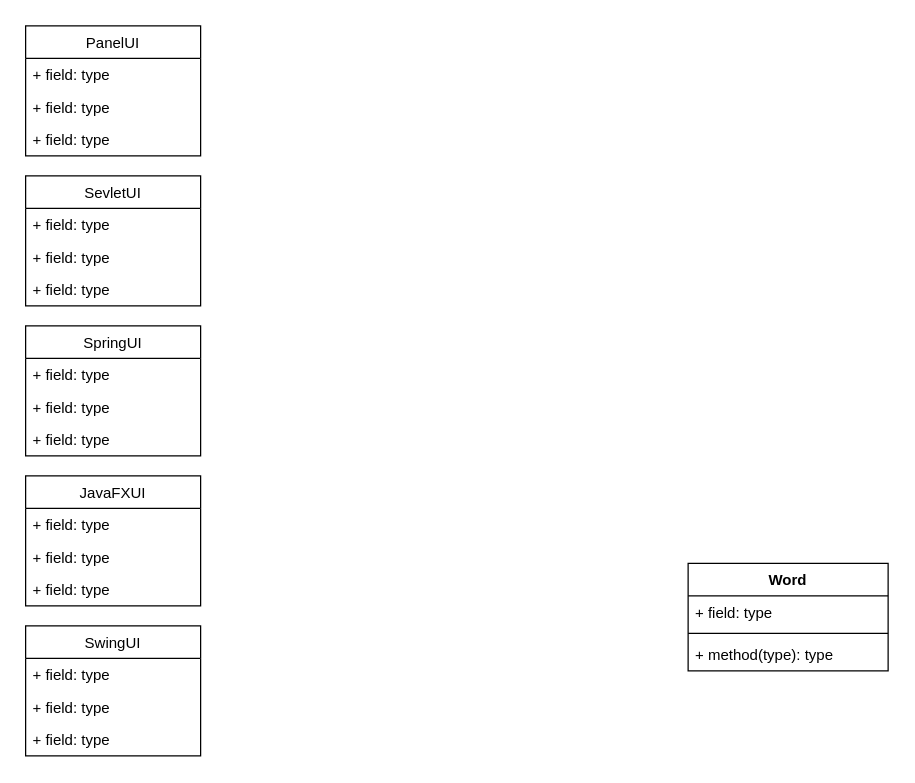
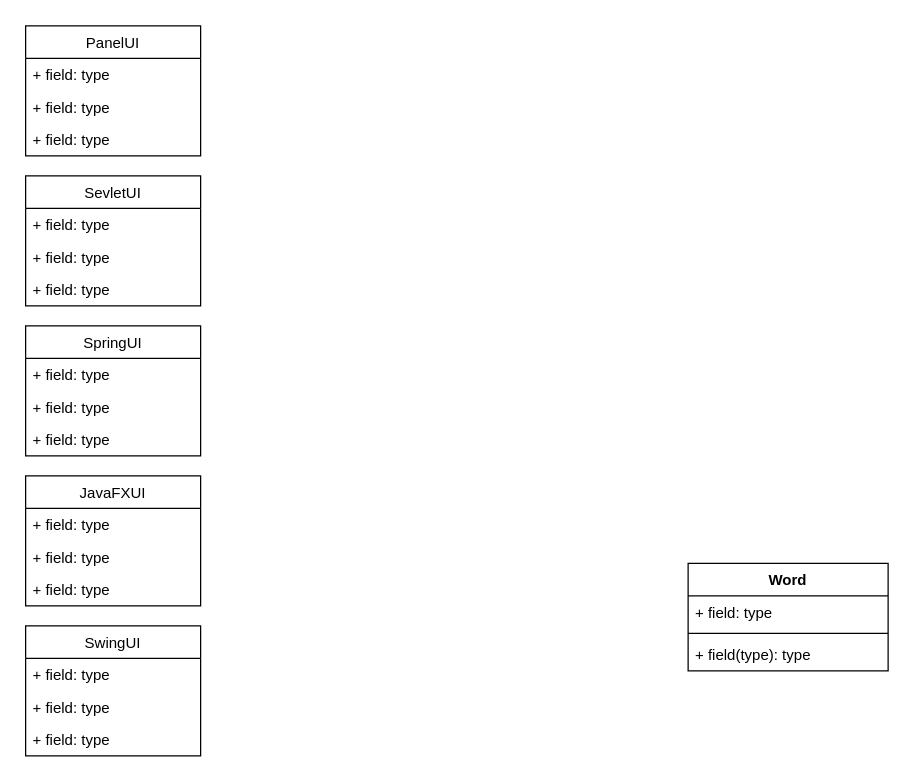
  <mxCell id="0" />
  <mxCell id="1" parent="0" />
  <mxCell id="2" value="Word" style="swimlane;fontStyle=1;align=center;verticalAlign=top;childLayout=stackLayout;horizontal=1;startSize=26;horizontalStack=0;resizeParent=1;resizeParentMax=0;resizeLast=0;collapsible=1;marginBottom=0;" vertex="1" parent="1"><mxGeometry x="550" y="450" width="160" height="86" as="geometry" /></mxCell>
  <mxCell id="3" value="+ field: type" style="text;strokeColor=none;fillColor=none;align=left;verticalAlign=top;spacingLeft=4;spacingRight=4;overflow=hidden;rotatable=0;points=[[0,0.5],[1,0.5]];portConstraint=eastwest;" vertex="1" parent="2"><mxGeometry y="26" width="160" height="26" as="geometry" /></mxCell>
  <mxCell id="4" value="" style="line;strokeWidth=1;fillColor=none;align=left;verticalAlign=middle;spacingTop=-1;spacingLeft=3;spacingRight=3;rotatable=0;labelPosition=right;points=[];portConstraint=eastwest;" vertex="1" parent="2"><mxGeometry y="52" width="160" height="8" as="geometry" /></mxCell>
- <mxCell id="5" value="+ method(type): type" style="text;strokeColor=none;fillColor=none;align=left;verticalAlign=top;spacingLeft=4;spacingRight=4;overflow=hidden;rotatable=0;points=[[0,0.5],[1,0.5]];portConstraint=eastwest;" vertex="1" parent="2"><mxGeometry y="60" width="160" height="26" as="geometry" /></mxCell>
+ <mxCell id="5" value="+ field(type): type" style="text;strokeColor=none;fillColor=none;align=left;verticalAlign=top;spacingLeft=4;spacingRight=4;overflow=hidden;rotatable=0;points=[[0,0.5],[1,0.5]];portConstraint=eastwest;" vertex="1" parent="2"><mxGeometry y="60" width="160" height="26" as="geometry" /></mxCell>
  <mxCell id="6" value="PanelUI" style="swimlane;fontStyle=0;childLayout=stackLayout;horizontal=1;startSize=26;fillColor=none;horizontalStack=0;resizeParent=1;resizeParentMax=0;resizeLast=0;collapsible=1;marginBottom=0;" vertex="1" parent="1"><mxGeometry x="20" y="20" width="140" height="104" as="geometry" /></mxCell>
  <mxCell id="7" value="+ field: type" style="text;strokeColor=none;fillColor=none;align=left;verticalAlign=top;spacingLeft=4;spacingRight=4;overflow=hidden;rotatable=0;points=[[0,0.5],[1,0.5]];portConstraint=eastwest;" vertex="1" parent="6"><mxGeometry y="26" width="140" height="26" as="geometry" /></mxCell>
  <mxCell id="8" value="+ field: type" style="text;strokeColor=none;fillColor=none;align=left;verticalAlign=top;spacingLeft=4;spacingRight=4;overflow=hidden;rotatable=0;points=[[0,0.5],[1,0.5]];portConstraint=eastwest;" vertex="1" parent="6"><mxGeometry y="52" width="140" height="26" as="geometry" /></mxCell>
  <mxCell id="9" value="+ field: type" style="text;strokeColor=none;fillColor=none;align=left;verticalAlign=top;spacingLeft=4;spacingRight=4;overflow=hidden;rotatable=0;points=[[0,0.5],[1,0.5]];portConstraint=eastwest;" vertex="1" parent="6"><mxGeometry y="78" width="140" height="26" as="geometry" /></mxCell>
  <mxCell id="10" value="SevletUI" style="swimlane;fontStyle=0;childLayout=stackLayout;horizontal=1;startSize=26;fillColor=none;horizontalStack=0;resizeParent=1;resizeParentMax=0;resizeLast=0;collapsible=1;marginBottom=0;" vertex="1" parent="1"><mxGeometry x="20" y="140" width="140" height="104" as="geometry" /></mxCell>
  <mxCell id="11" value="+ field: type" style="text;strokeColor=none;fillColor=none;align=left;verticalAlign=top;spacingLeft=4;spacingRight=4;overflow=hidden;rotatable=0;points=[[0,0.5],[1,0.5]];portConstraint=eastwest;" vertex="1" parent="10"><mxGeometry y="26" width="140" height="26" as="geometry" /></mxCell>
  <mxCell id="12" value="+ field: type" style="text;strokeColor=none;fillColor=none;align=left;verticalAlign=top;spacingLeft=4;spacingRight=4;overflow=hidden;rotatable=0;points=[[0,0.5],[1,0.5]];portConstraint=eastwest;" vertex="1" parent="10"><mxGeometry y="52" width="140" height="26" as="geometry" /></mxCell>
  <mxCell id="13" value="+ field: type" style="text;strokeColor=none;fillColor=none;align=left;verticalAlign=top;spacingLeft=4;spacingRight=4;overflow=hidden;rotatable=0;points=[[0,0.5],[1,0.5]];portConstraint=eastwest;" vertex="1" parent="10"><mxGeometry y="78" width="140" height="26" as="geometry" /></mxCell>
  <mxCell id="14" value="SpringUI" style="swimlane;fontStyle=0;childLayout=stackLayout;horizontal=1;startSize=26;fillColor=none;horizontalStack=0;resizeParent=1;resizeParentMax=0;resizeLast=0;collapsible=1;marginBottom=0;" vertex="1" parent="1"><mxGeometry x="20" y="260" width="140" height="104" as="geometry" /></mxCell>
  <mxCell id="15" value="+ field: type" style="text;strokeColor=none;fillColor=none;align=left;verticalAlign=top;spacingLeft=4;spacingRight=4;overflow=hidden;rotatable=0;points=[[0,0.5],[1,0.5]];portConstraint=eastwest;" vertex="1" parent="14"><mxGeometry y="26" width="140" height="26" as="geometry" /></mxCell>
  <mxCell id="16" value="+ field: type" style="text;strokeColor=none;fillColor=none;align=left;verticalAlign=top;spacingLeft=4;spacingRight=4;overflow=hidden;rotatable=0;points=[[0,0.5],[1,0.5]];portConstraint=eastwest;" vertex="1" parent="14"><mxGeometry y="52" width="140" height="26" as="geometry" /></mxCell>
  <mxCell id="17" value="+ field: type" style="text;strokeColor=none;fillColor=none;align=left;verticalAlign=top;spacingLeft=4;spacingRight=4;overflow=hidden;rotatable=0;points=[[0,0.5],[1,0.5]];portConstraint=eastwest;" vertex="1" parent="14"><mxGeometry y="78" width="140" height="26" as="geometry" /></mxCell>
  <mxCell id="18" value="JavaFXUI" style="swimlane;fontStyle=0;childLayout=stackLayout;horizontal=1;startSize=26;fillColor=none;horizontalStack=0;resizeParent=1;resizeParentMax=0;resizeLast=0;collapsible=1;marginBottom=0;" vertex="1" parent="1"><mxGeometry x="20" y="380" width="140" height="104" as="geometry" /></mxCell>
  <mxCell id="19" value="+ field: type" style="text;strokeColor=none;fillColor=none;align=left;verticalAlign=top;spacingLeft=4;spacingRight=4;overflow=hidden;rotatable=0;points=[[0,0.5],[1,0.5]];portConstraint=eastwest;" vertex="1" parent="18"><mxGeometry y="26" width="140" height="26" as="geometry" /></mxCell>
  <mxCell id="20" value="+ field: type" style="text;strokeColor=none;fillColor=none;align=left;verticalAlign=top;spacingLeft=4;spacingRight=4;overflow=hidden;rotatable=0;points=[[0,0.5],[1,0.5]];portConstraint=eastwest;" vertex="1" parent="18"><mxGeometry y="52" width="140" height="26" as="geometry" /></mxCell>
  <mxCell id="21" value="+ field: type" style="text;strokeColor=none;fillColor=none;align=left;verticalAlign=top;spacingLeft=4;spacingRight=4;overflow=hidden;rotatable=0;points=[[0,0.5],[1,0.5]];portConstraint=eastwest;" vertex="1" parent="18"><mxGeometry y="78" width="140" height="26" as="geometry" /></mxCell>
  <mxCell id="22" value="SwingUI" style="swimlane;fontStyle=0;childLayout=stackLayout;horizontal=1;startSize=26;fillColor=none;horizontalStack=0;resizeParent=1;resizeParentMax=0;resizeLast=0;collapsible=1;marginBottom=0;" vertex="1" parent="1"><mxGeometry x="20" y="500" width="140" height="104" as="geometry" /></mxCell>
  <mxCell id="23" value="+ field: type" style="text;strokeColor=none;fillColor=none;align=left;verticalAlign=top;spacingLeft=4;spacingRight=4;overflow=hidden;rotatable=0;points=[[0,0.5],[1,0.5]];portConstraint=eastwest;" vertex="1" parent="22"><mxGeometry y="26" width="140" height="26" as="geometry" /></mxCell>
  <mxCell id="24" value="+ field: type" style="text;strokeColor=none;fillColor=none;align=left;verticalAlign=top;spacingLeft=4;spacingRight=4;overflow=hidden;rotatable=0;points=[[0,0.5],[1,0.5]];portConstraint=eastwest;" vertex="1" parent="22"><mxGeometry y="52" width="140" height="26" as="geometry" /></mxCell>
  <mxCell id="25" value="+ field: type" style="text;strokeColor=none;fillColor=none;align=left;verticalAlign=top;spacingLeft=4;spacingRight=4;overflow=hidden;rotatable=0;points=[[0,0.5],[1,0.5]];portConstraint=eastwest;" vertex="1" parent="22"><mxGeometry y="78" width="140" height="26" as="geometry" /></mxCell>
